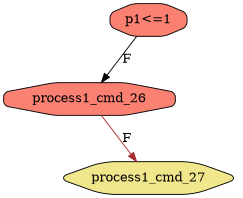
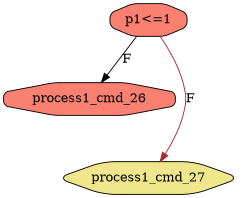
  digraph {
    fontname="DejaVu Serif"
    node [fillcolor=salmon fontname="DejaVu Serif" margin="0.05,0.05" shape=octagon style="rounded,filled"]
    edge [fontname="DejaVu Serif"]
    n1 [label=process1_cmd_26]
    n2 [fillcolor=khaki label=process1_cmd_27 shape=hexagon]
    n3 [label="p1<=1"]
    n3 -> n1 [color=black label=F]
-   n1 -> n2 [color=brown label=F]
+   n3 -> n2 [color=brown label=F]
  }
